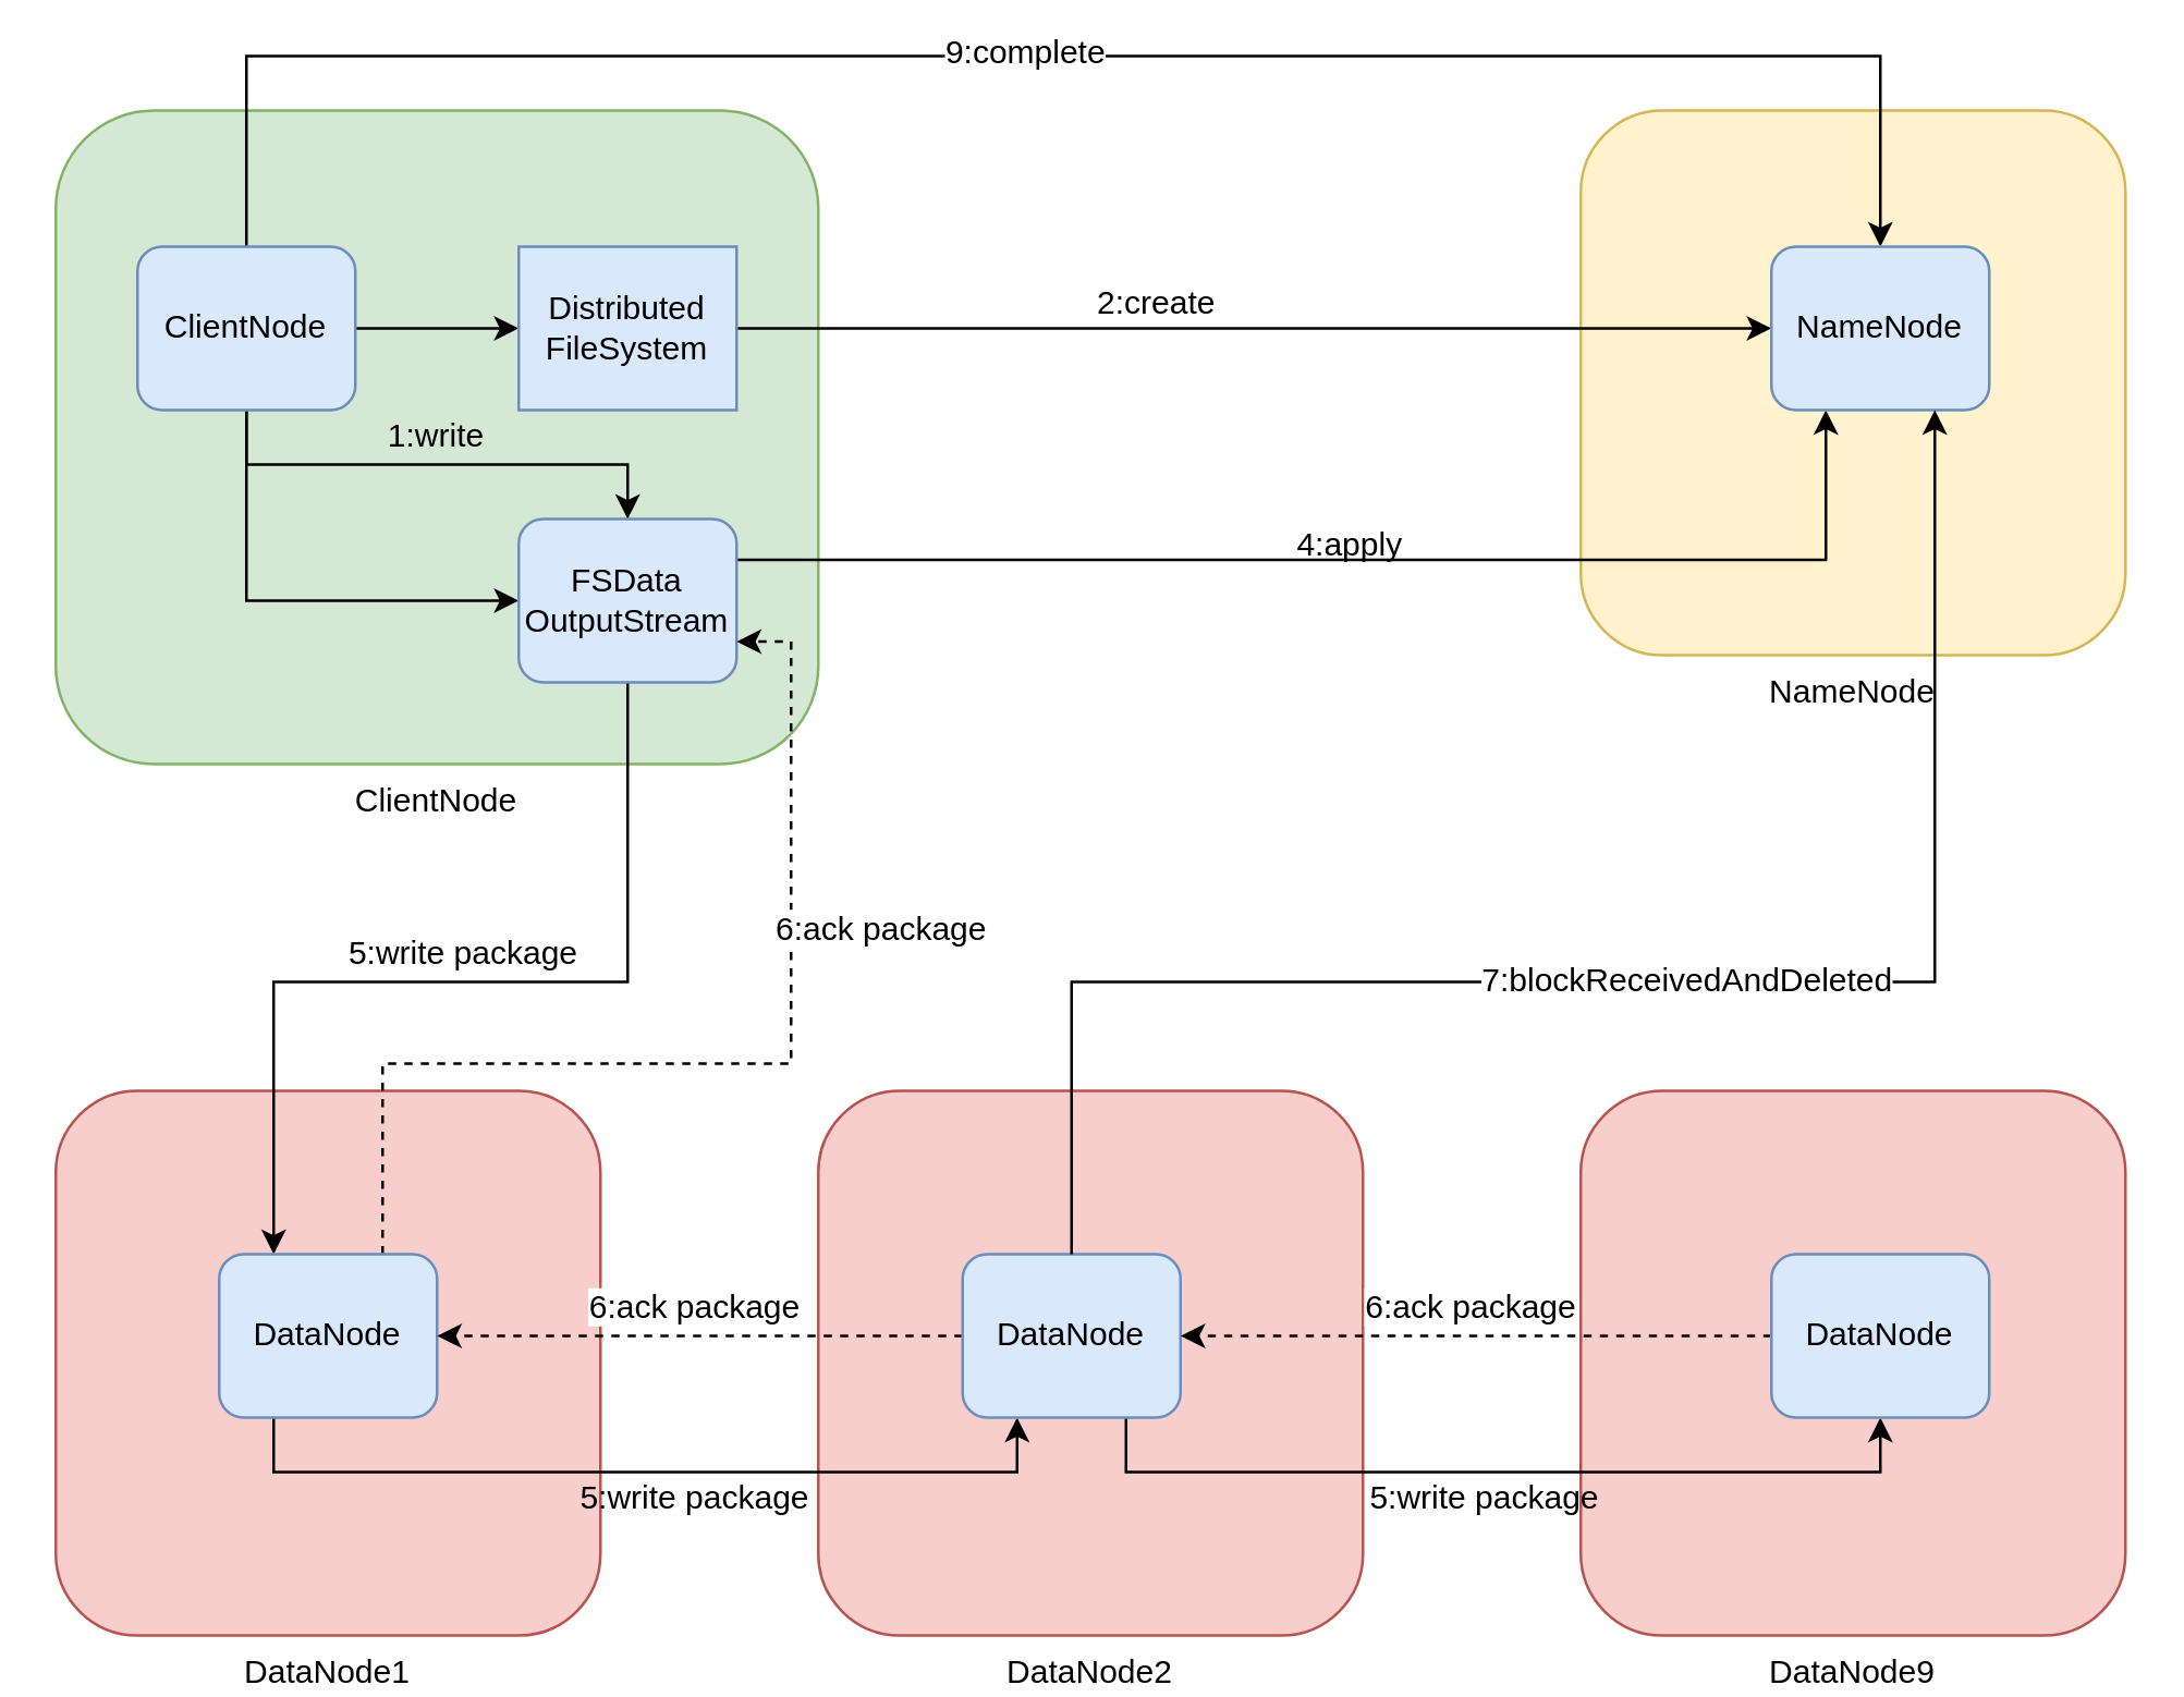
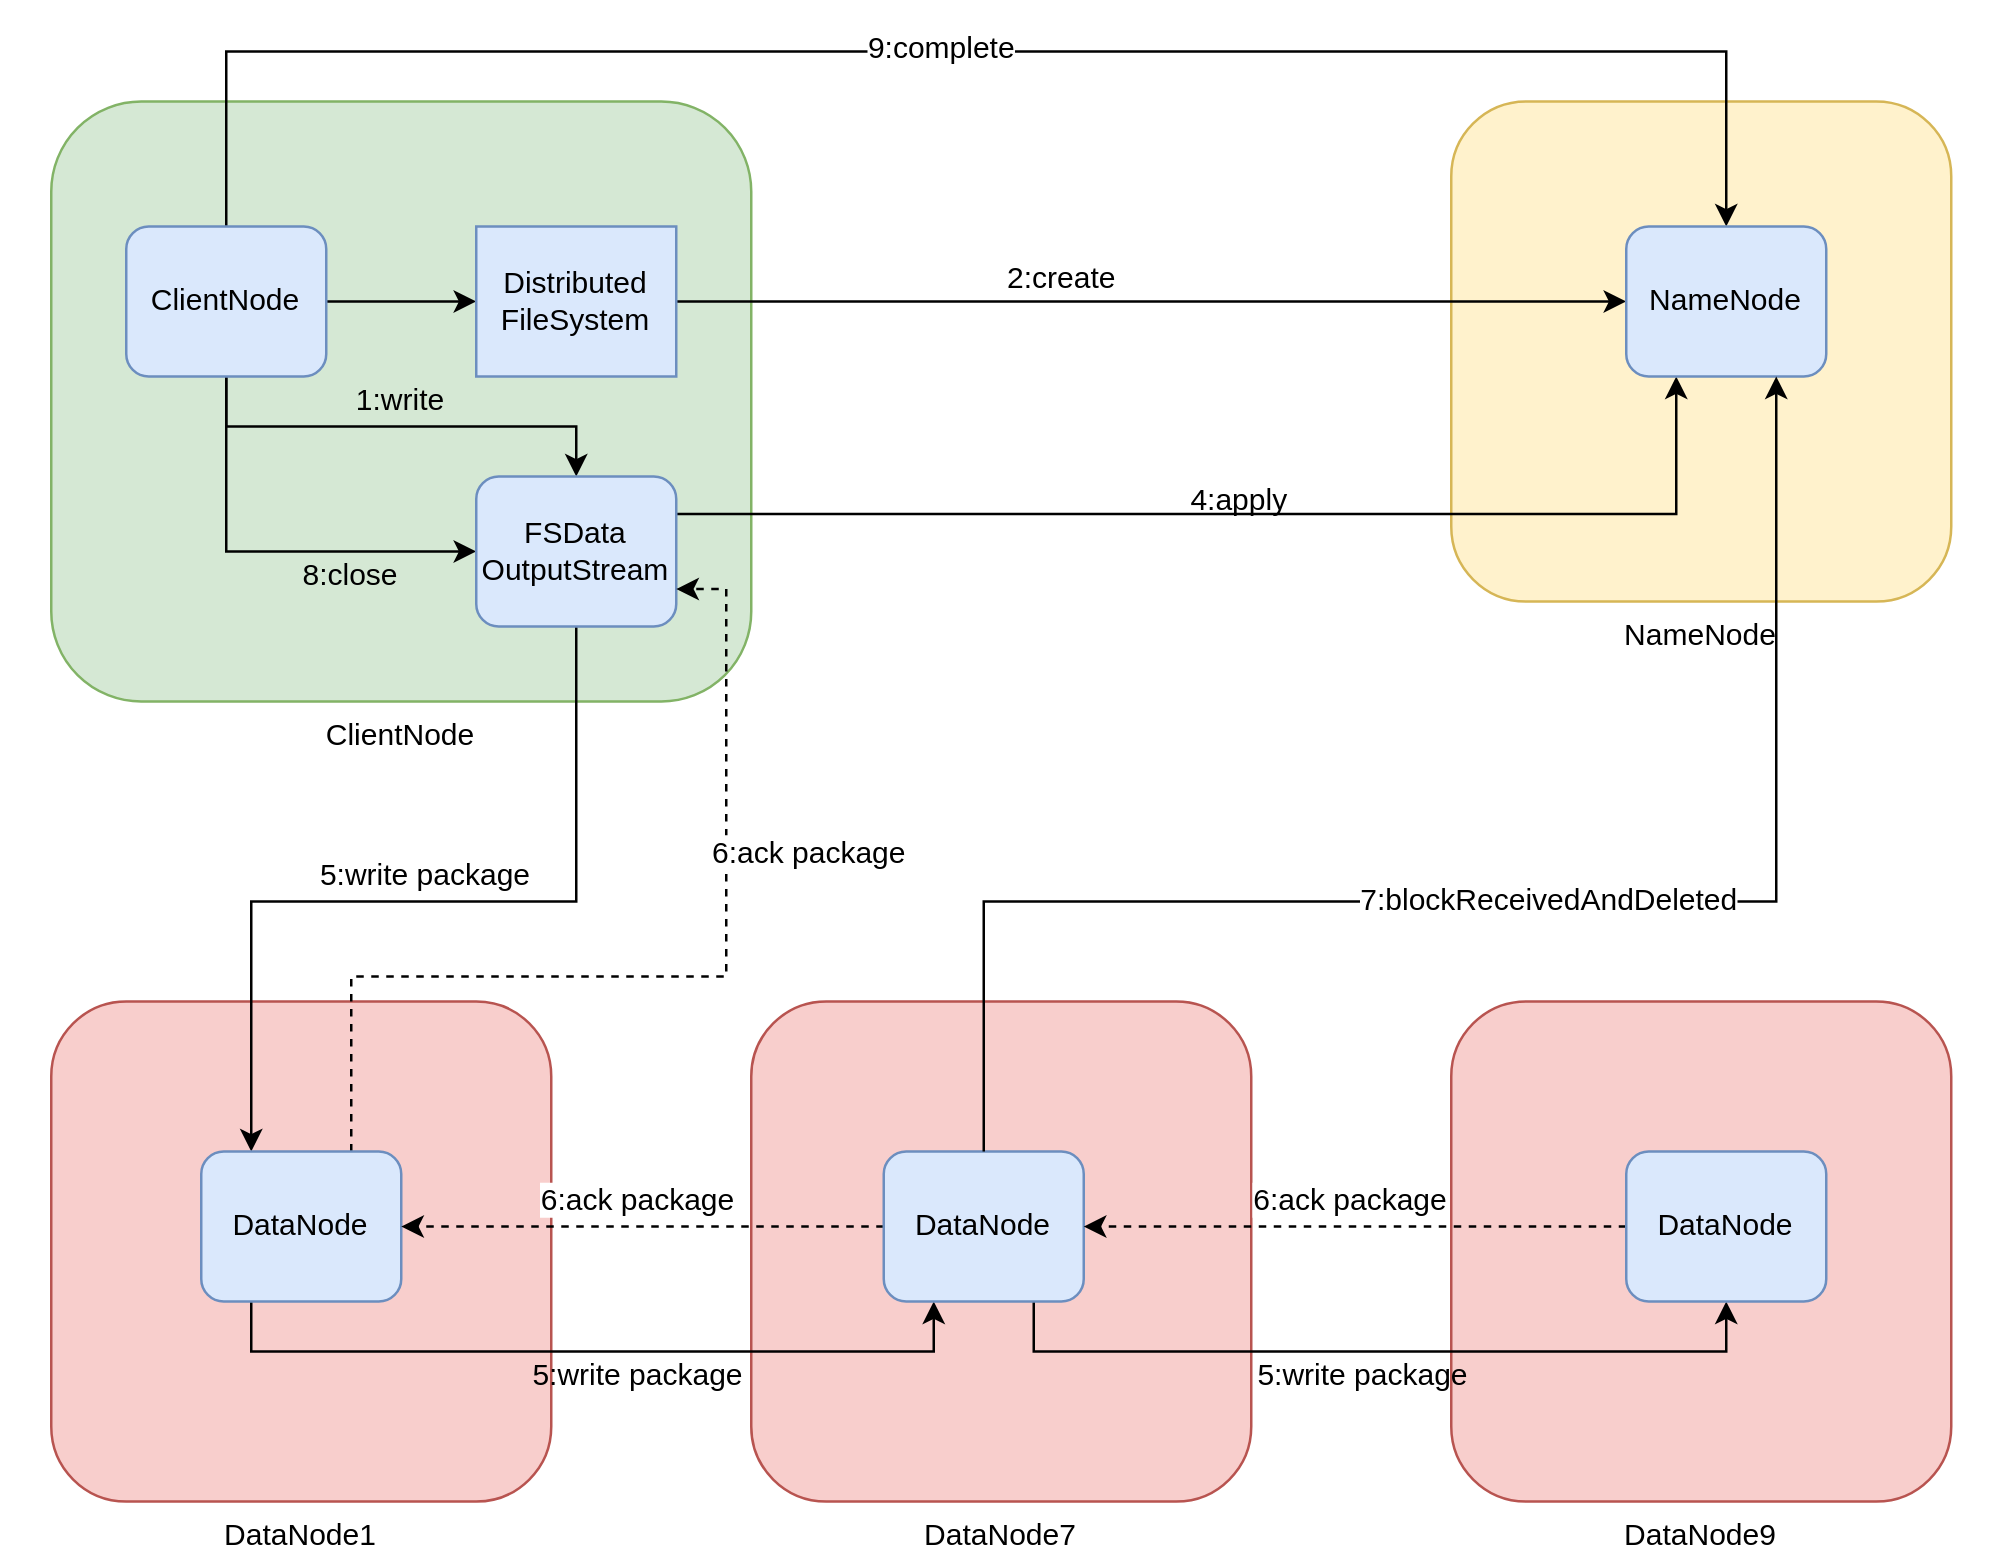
  <mxCell id="0" />
  <mxCell id="1" parent="0" />
  <mxCell id="2" value="ClientNode" style="rounded=1;whiteSpace=wrap;html=1;labelPosition=center;verticalLabelPosition=bottom;align=center;verticalAlign=top;fillColor=#d5e8d4;strokeColor=#82b366;" parent="1" vertex="1"><mxGeometry x="20" y="40" width="280" height="240" as="geometry" /></mxCell>
  <mxCell id="3" value="NameNode" style="rounded=1;whiteSpace=wrap;html=1;labelPosition=center;verticalLabelPosition=bottom;align=center;verticalAlign=top;fillColor=#fff2cc;strokeColor=#d6b656;" parent="1" vertex="1"><mxGeometry x="580" y="40" width="200" height="200" as="geometry" /></mxCell>
  <mxCell id="4" value="DataNode1" style="rounded=1;whiteSpace=wrap;html=1;labelPosition=center;verticalLabelPosition=bottom;align=center;verticalAlign=top;fillColor=#f8cecc;strokeColor=#b85450;" parent="1" vertex="1"><mxGeometry x="20" y="400" width="200" height="200" as="geometry" /></mxCell>
- <mxCell id="5" value="DataNode2" style="rounded=1;whiteSpace=wrap;html=1;labelPosition=center;verticalLabelPosition=bottom;align=center;verticalAlign=top;fillColor=#f8cecc;strokeColor=#b85450;" parent="1" vertex="1"><mxGeometry x="300" y="400" width="200" height="200" as="geometry" /></mxCell>
+ <mxCell id="5" value="DataNode7" style="rounded=1;whiteSpace=wrap;html=1;labelPosition=center;verticalLabelPosition=bottom;align=center;verticalAlign=top;fillColor=#f8cecc;strokeColor=#b85450;" parent="1" vertex="1"><mxGeometry x="300" y="400" width="200" height="200" as="geometry" /></mxCell>
  <mxCell id="6" value="DataNode9" style="rounded=1;whiteSpace=wrap;html=1;labelPosition=center;verticalLabelPosition=bottom;align=center;verticalAlign=top;fillColor=#f8cecc;strokeColor=#b85450;" parent="1" vertex="1"><mxGeometry x="580" y="400" width="200" height="200" as="geometry" /></mxCell>
  <mxCell id="7" value="" style="edgeStyle=orthogonalEdgeStyle;rounded=0;orthogonalLoop=1;jettySize=auto;html=1;" parent="1" source="12" target="15" edge="1"><mxGeometry relative="1" as="geometry" /></mxCell>
  <mxCell id="8" style="edgeStyle=orthogonalEdgeStyle;rounded=0;orthogonalLoop=1;jettySize=auto;html=1;" parent="1" source="12" target="18" edge="1"><mxGeometry relative="1" as="geometry"><Array as="points"><mxPoint x="90" y="170" /><mxPoint x="230" y="170" /></Array></mxGeometry></mxCell>
  <mxCell id="9" style="edgeStyle=orthogonalEdgeStyle;rounded=0;orthogonalLoop=1;jettySize=auto;html=1;entryX=0;entryY=0.5;entryDx=0;entryDy=0;" parent="1" source="12" target="18" edge="1"><mxGeometry relative="1" as="geometry"><Array as="points"><mxPoint x="90" y="220" /></Array></mxGeometry></mxCell>
  <mxCell id="10" style="edgeStyle=orthogonalEdgeStyle;rounded=0;orthogonalLoop=1;jettySize=auto;html=1;entryX=0.5;entryY=0;entryDx=0;entryDy=0;" edge="1" parent="1" source="12" target="23"><mxGeometry relative="1" as="geometry"><Array as="points"><mxPoint x="90" y="20" /><mxPoint x="690" y="20" /></Array></mxGeometry></mxCell>
  <mxCell id="11" value="9:complete" style="text;html=1;align=center;verticalAlign=middle;resizable=0;points=[];;labelBackgroundColor=#ffffff;" vertex="1" connectable="0" parent="10"><mxGeometry x="-0.041" y="2" relative="1" as="geometry"><mxPoint as="offset" /></mxGeometry></mxCell>
  <mxCell id="12" value="ClientNode" style="rounded=1;whiteSpace=wrap;html=1;fillColor=#dae8fc;strokeColor=#6c8ebf;" parent="1" vertex="1"><mxGeometry x="50" y="90" width="80" height="60" as="geometry" /></mxCell>
  <mxCell id="13" value="" style="edgeStyle=orthogonalEdgeStyle;rounded=0;orthogonalLoop=1;jettySize=auto;html=1;" parent="1" source="15" target="23" edge="1"><mxGeometry relative="1" as="geometry" /></mxCell>
  <mxCell id="14" value="2:create" style="text;html=1;align=center;verticalAlign=middle;resizable=0;points=[];;labelBackgroundColor=#ffffff;" parent="13" vertex="1" connectable="0"><mxGeometry x="-0.175" relative="1" as="geometry"><mxPoint x="-4" y="-10" as="offset" /></mxGeometry></mxCell>
  <mxCell id="15" value="Distributed&lt;br&gt;FileSystem" style="whiteSpace=wrap;html=1;fillColor=#dae8fc;strokeColor=#6c8ebf;rounded=0;" parent="1" vertex="1"><mxGeometry x="190" y="90" width="80" height="60" as="geometry" /></mxCell>
  <mxCell id="16" value="" style="edgeStyle=orthogonalEdgeStyle;rounded=0;orthogonalLoop=1;jettySize=auto;html=1;" parent="1" source="18" target="22" edge="1"><mxGeometry relative="1" as="geometry"><Array as="points"><mxPoint x="230" y="360" /><mxPoint x="100" y="360" /></Array></mxGeometry></mxCell>
  <mxCell id="17" style="edgeStyle=orthogonalEdgeStyle;rounded=0;orthogonalLoop=1;jettySize=auto;html=1;exitX=1;exitY=0.25;exitDx=0;exitDy=0;" parent="1" source="18" target="23" edge="1"><mxGeometry relative="1" as="geometry"><Array as="points"><mxPoint x="670" y="205" /></Array></mxGeometry></mxCell>
  <mxCell id="18" value="FSData&lt;br&gt;OutputStream" style="rounded=1;whiteSpace=wrap;html=1;fillColor=#dae8fc;strokeColor=#6c8ebf;" parent="1" vertex="1"><mxGeometry x="190" y="190" width="80" height="60" as="geometry" /></mxCell>
  <mxCell id="19" style="edgeStyle=orthogonalEdgeStyle;rounded=0;orthogonalLoop=1;jettySize=auto;html=1;exitX=0.25;exitY=1;exitDx=0;exitDy=0;entryX=0.25;entryY=1;entryDx=0;entryDy=0;" parent="1" source="22" target="26" edge="1"><mxGeometry relative="1" as="geometry"><Array as="points"><mxPoint x="100" y="540" /><mxPoint x="373" y="540" /></Array></mxGeometry></mxCell>
  <mxCell id="20" style="edgeStyle=orthogonalEdgeStyle;rounded=0;orthogonalLoop=1;jettySize=auto;html=1;exitX=0.75;exitY=0;exitDx=0;exitDy=0;entryX=1;entryY=0.75;entryDx=0;entryDy=0;dashed=1;" parent="1" source="22" target="18" edge="1"><mxGeometry relative="1" as="geometry"><Array as="points"><mxPoint x="140" y="390" /><mxPoint x="290" y="390" /><mxPoint x="290" y="235" /></Array></mxGeometry></mxCell>
  <mxCell id="21" value="6:ack package" style="text;html=1;align=center;verticalAlign=middle;resizable=0;points=[];;labelBackgroundColor=#ffffff;" parent="20" vertex="1" connectable="0"><mxGeometry x="0.024" y="3" relative="1" as="geometry"><mxPoint x="50" y="-47" as="offset" /></mxGeometry></mxCell>
  <mxCell id="22" value="DataNode" style="rounded=1;whiteSpace=wrap;html=1;fillColor=#dae8fc;strokeColor=#6c8ebf;" parent="1" vertex="1"><mxGeometry x="80" y="460" width="80" height="60" as="geometry" /></mxCell>
  <mxCell id="23" value="NameNode" style="rounded=1;whiteSpace=wrap;html=1;fillColor=#dae8fc;strokeColor=#6c8ebf;" parent="1" vertex="1"><mxGeometry x="650" y="90" width="80" height="60" as="geometry" /></mxCell>
  <mxCell id="24" style="edgeStyle=orthogonalEdgeStyle;rounded=0;orthogonalLoop=1;jettySize=auto;html=1;entryX=0.5;entryY=1;entryDx=0;entryDy=0;exitX=0.75;exitY=1;exitDx=0;exitDy=0;" parent="1" source="26" target="28" edge="1"><mxGeometry relative="1" as="geometry" /></mxCell>
  <mxCell id="25" style="edgeStyle=orthogonalEdgeStyle;rounded=0;orthogonalLoop=1;jettySize=auto;html=1;entryX=1;entryY=0.5;entryDx=0;entryDy=0;dashed=1;exitX=0;exitY=0.5;exitDx=0;exitDy=0;" parent="1" source="26" target="22" edge="1"><mxGeometry relative="1" as="geometry"><Array as="points"><mxPoint x="270" y="490" /><mxPoint x="270" y="490" /></Array></mxGeometry></mxCell>
  <mxCell id="26" value="DataNode" style="rounded=1;whiteSpace=wrap;html=1;fillColor=#dae8fc;strokeColor=#6c8ebf;" parent="1" vertex="1"><mxGeometry x="353" y="460" width="80" height="60" as="geometry" /></mxCell>
  <mxCell id="27" style="edgeStyle=orthogonalEdgeStyle;rounded=0;orthogonalLoop=1;jettySize=auto;html=1;dashed=1;entryX=1;entryY=0.5;entryDx=0;entryDy=0;" parent="1" source="28" target="26" edge="1"><mxGeometry relative="1" as="geometry"><mxPoint x="393" y="460" as="targetPoint" /><Array as="points" /></mxGeometry></mxCell>
  <mxCell id="28" value="DataNode" style="rounded=1;whiteSpace=wrap;html=1;fillColor=#dae8fc;strokeColor=#6c8ebf;" parent="1" vertex="1"><mxGeometry x="650" y="460" width="80" height="60" as="geometry" /></mxCell>
  <mxCell id="29" value="1:write" style="text;html=1;strokeColor=none;fillColor=none;align=center;verticalAlign=middle;whiteSpace=wrap;rounded=0;" parent="1" vertex="1"><mxGeometry x="140" y="150" width="40" height="20" as="geometry" /></mxCell>
  <mxCell id="30" value="5:write package" style="text;html=1;strokeColor=none;fillColor=none;align=center;verticalAlign=middle;whiteSpace=wrap;rounded=0;" parent="1" vertex="1"><mxGeometry x="120" y="340" width="100" height="20" as="geometry" /></mxCell>
+ <mxCell id="31" value="8:close" style="text;html=1;strokeColor=none;fillColor=none;align=center;verticalAlign=middle;whiteSpace=wrap;rounded=0;" parent="1" vertex="1"><mxGeometry x="120" y="220" width="40" height="20" as="geometry" /></mxCell>
  <mxCell id="32" value="5:write package" style="text;html=1;strokeColor=none;fillColor=none;align=center;verticalAlign=middle;whiteSpace=wrap;rounded=0;" parent="1" vertex="1"><mxGeometry x="210" y="540" width="90" height="20" as="geometry" /></mxCell>
  <mxCell id="33" value="5:write package" style="text;html=1;strokeColor=none;fillColor=none;align=center;verticalAlign=middle;whiteSpace=wrap;rounded=0;" parent="1" vertex="1"><mxGeometry x="500" y="540" width="90" height="20" as="geometry" /></mxCell>
  <mxCell id="34" value="&lt;span style=&quot;white-space: nowrap ; background-color: rgb(255 , 255 , 255)&quot;&gt;6:ack package&lt;/span&gt;" style="text;html=1;strokeColor=none;fillColor=none;align=center;verticalAlign=middle;whiteSpace=wrap;rounded=0;" parent="1" vertex="1"><mxGeometry x="235" y="470" width="40" height="20" as="geometry" /></mxCell>
  <mxCell id="35" value="&lt;span style=&quot;white-space: nowrap ; background-color: rgb(255 , 255 , 255)&quot;&gt;6:ack package&lt;/span&gt;" style="text;html=1;strokeColor=none;fillColor=none;align=center;verticalAlign=middle;whiteSpace=wrap;rounded=0;" parent="1" vertex="1"><mxGeometry x="520" y="470" width="40" height="20" as="geometry" /></mxCell>
  <mxCell id="36" value="4:apply" style="text;html=1;align=center;verticalAlign=middle;resizable=0;points=[];;autosize=1;" parent="1" vertex="1"><mxGeometry x="470" y="190" width="50" height="20" as="geometry" /></mxCell>
  <mxCell id="37" style="edgeStyle=orthogonalEdgeStyle;rounded=0;orthogonalLoop=1;jettySize=auto;html=1;entryX=0.75;entryY=1;entryDx=0;entryDy=0;exitX=0.5;exitY=0;exitDx=0;exitDy=0;" edge="1" parent="1" source="26" target="23"><mxGeometry relative="1" as="geometry"><Array as="points"><mxPoint x="393" y="360" /><mxPoint x="710" y="360" /></Array></mxGeometry></mxCell>
  <mxCell id="38" value="7:blockReceivedAndDeleted" style="text;html=1;align=center;verticalAlign=middle;resizable=0;points=[];;labelBackgroundColor=#ffffff;" vertex="1" connectable="0" parent="37"><mxGeometry x="0.037" y="1" relative="1" as="geometry"><mxPoint as="offset" /></mxGeometry></mxCell>
